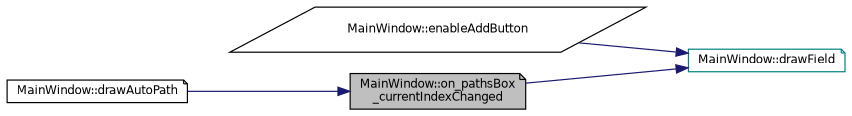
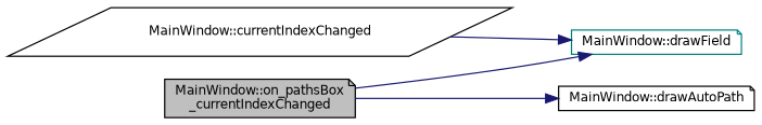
  digraph {
    rankdir=LR
    node [color=black fillcolor=white fontname=Helvetica fontsize=10 shape=note style=filled]
    edge [color=midnightblue fontname=Helvetica fontsize=10 labelfontname=Helvetica labelfontsize=10 style=solid]
    n1 [fillcolor=grey75 fontcolor=black height=0.2 label="MainWindow::on_pathsBox\l_currentIndexChanged" width=0.4]
    n2 [color=teal height=0.2 label="MainWindow::drawField" width=0.4]
    n3 [height=0.2 label="MainWindow::drawAutoPath" width=0.4]
-   n4 [height=0.2 label="MainWindow::enableAddButton" shape=parallelogram width=0.4]
+   n4 [height=0.2 label="MainWindow::currentIndexChanged" shape=parallelogram width=0.4]
    n1 -> n2
-   n3 -> n1
+   n1 -> n3
    n4 -> n2
  }
